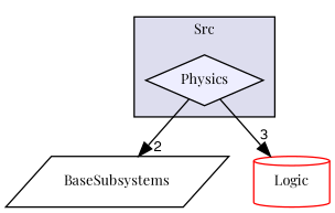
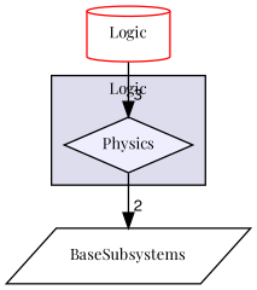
  digraph {
    compound=true
    fontname="Playfair Display"
    node [fontname="Playfair Display" fontsize=10 style=filled]
    edge [fontname="Playfair Display" labeldistance=1.5 labelfontname=FreeSans labelfontsize=10]
    n1 [fillcolor="#eeeeff" label=Physics pencolor=black shape=diamond]
    n2 [label=BaseSubsystems shape=parallelogram style=""]
    n3 [color=red fillcolor=white label=Logic shape=cylinder]
    subgraph cluster_1 {
      bgcolor="#ddddee"
      fontsize=10
-     label=Src
+     label=Logic
      pencolor=black
      n1
    }
    n1 -> n2 [headlabel=2]
-   n1 -> n3 [headlabel=3]
+   n3 -> n1 [headlabel=3]
  }
